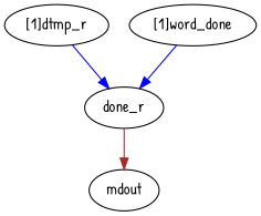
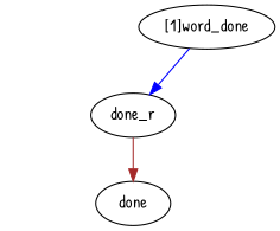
  strict digraph {
    fontname="Patrick Hand"
    node [fontname="Patrick Hand"]
    edge [color=blue fontname="Patrick Hand"]
-   "[1]dtmp_r" [complexity=4 importance=0.0764998461445 rank=0.0191249615361]
    n2 [complexity=2 importance=0.0478340093412 label=done_r rank=0.0239170046706]
-   mdout [complexity=0 importance=0.02165858736 rank=0.0]
+   mdout [complexity=0 importance=0.02165858736 rank=0.0 label=done]
    "[1]word_done" [complexity=3 importance=0.0609209435591 rank=0.0203069811864]
-   "[1]dtmp_r" -> n2
    n2 -> mdout [color=brown]
    "[1]word_done" -> n2
  }
